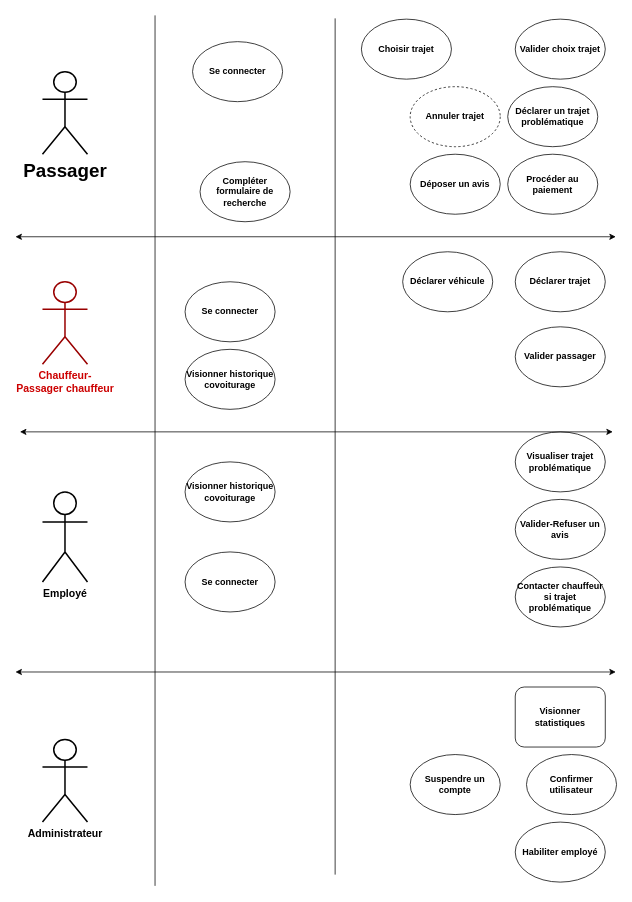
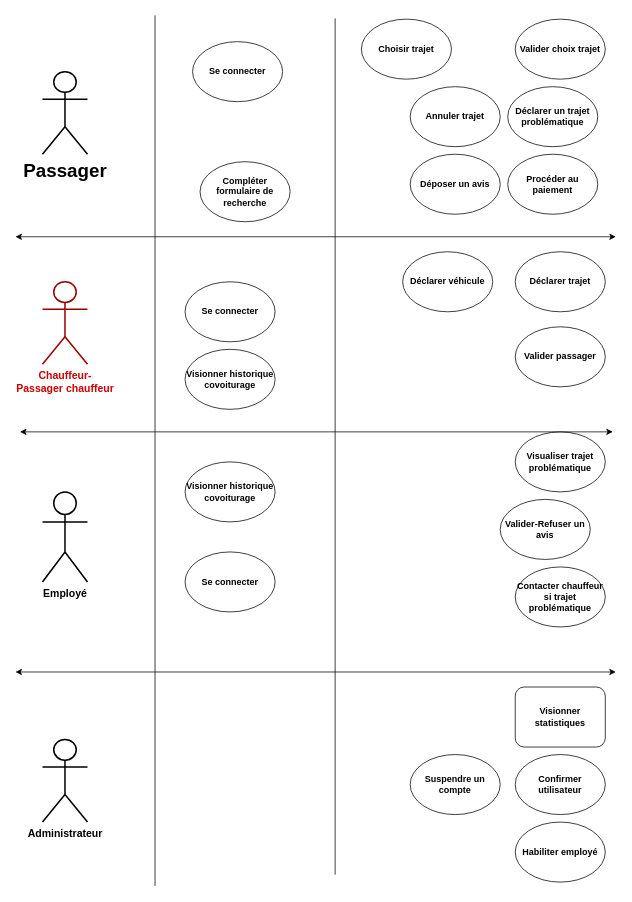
  <mxCell id="0" />
  <mxCell id="1" parent="0" />
  <mxCell id="2" value="&lt;div&gt;Chauffeur-&lt;/div&gt;&lt;div&gt;Passager chauffeur&lt;/div&gt;" style="shape=umlActor;verticalLabelPosition=bottom;verticalAlign=top;html=1;outlineConnect=0;labelBackgroundColor=default;fontStyle=1;fontSize=14;strokeWidth=2;fontColor=#CC0000;strokeColor=#990000;" parent="1" vertex="1"><mxGeometry x="56" y="375" width="60" height="110" as="geometry" /></mxCell>
  <mxCell id="3" value="Administrateur" style="shape=umlActor;verticalLabelPosition=bottom;verticalAlign=top;html=1;outlineConnect=0;fontStyle=1;fontSize=14;strokeWidth=2;" parent="1" vertex="1"><mxGeometry x="56" y="985" width="60" height="110" as="geometry" /></mxCell>
  <mxCell id="4" value="Passager" style="shape=umlActor;verticalLabelPosition=bottom;verticalAlign=top;html=1;outlineConnect=0;labelBackgroundColor=default;fontStyle=1;fontSize=25;strokeWidth=2;" parent="1" vertex="1"><mxGeometry x="56" y="95" width="60" height="110" as="geometry" /></mxCell>
  <mxCell id="5" value="Employé" style="shape=umlActor;verticalLabelPosition=bottom;verticalAlign=top;html=1;outlineConnect=0;strokeWidth=2;fontSize=14;fontStyle=1" parent="1" vertex="1"><mxGeometry x="56" y="655" width="60" height="120" as="geometry" /></mxCell>
  <mxCell id="6" value="&lt;b&gt;Habiliter employé&lt;/b&gt;" style="ellipse;whiteSpace=wrap;html=1;fillColor=none;" parent="1" vertex="1"><mxGeometry x="686" y="1095" width="120" height="80" as="geometry" /></mxCell>
  <mxCell id="7" value="&lt;b&gt;Déposer un avis&lt;/b&gt;" style="ellipse;whiteSpace=wrap;html=1;fillColor=none;" parent="1" vertex="1"><mxGeometry x="546" y="205" width="120" height="80" as="geometry" /></mxCell>
  <mxCell id="8" value="&lt;b&gt;Visionner historique covoiturage&lt;/b&gt;" style="ellipse;whiteSpace=wrap;html=1;fillColor=none;" parent="1" vertex="1"><mxGeometry x="246" y="465" width="120" height="80" as="geometry" /></mxCell>
  <mxCell id="9" value="&lt;b&gt;Déclarer trajet&lt;/b&gt;" style="ellipse;whiteSpace=wrap;html=1;fillColor=none;" parent="1" vertex="1"><mxGeometry x="686" y="335" width="120" height="80" as="geometry" /></mxCell>
- <mxCell id="10" value="&lt;b&gt;Annuler trajet&lt;/b&gt;" style="ellipse;whiteSpace=wrap;html=1;fillColor=none;dashed=1;" parent="1" vertex="1"><mxGeometry x="546" y="115" width="120" height="80" as="geometry" /></mxCell>
+ <mxCell id="10" value="&lt;b&gt;Annuler trajet&lt;/b&gt;" style="ellipse;whiteSpace=wrap;html=1;fillColor=none;" parent="1" vertex="1"><mxGeometry x="546" y="115" width="120" height="80" as="geometry" /></mxCell>
  <mxCell id="11" value="&lt;b&gt;Choisir trajet&lt;/b&gt;" style="ellipse;whiteSpace=wrap;html=1;fillColor=none;" parent="1" vertex="1"><mxGeometry x="481" y="25" width="120" height="80" as="geometry" /></mxCell>
  <mxCell id="12" value="&lt;b&gt;Compléter formulaire de recherche&lt;/b&gt;" style="ellipse;whiteSpace=wrap;html=1;fillColor=none;" parent="1" vertex="1"><mxGeometry x="266" y="215" width="120" height="80" as="geometry" /></mxCell>
- <mxCell id="13" value="&lt;b&gt;Confirmer utilisateur&lt;/b&gt;" style="ellipse;whiteSpace=wrap;html=1;fillColor=none;" parent="1" vertex="1"><mxGeometry x="701" y="1005" width="120" height="80" as="geometry" /></mxCell>
+ <mxCell id="13" value="&lt;b&gt;Confirmer utilisateur&lt;/b&gt;" style="ellipse;whiteSpace=wrap;html=1;fillColor=none;" parent="1" vertex="1"><mxGeometry x="686" y="1005" width="120" height="80" as="geometry" /></mxCell>
  <mxCell id="14" value="&lt;b&gt;Valider choix trajet&lt;/b&gt;" style="ellipse;whiteSpace=wrap;html=1;fillColor=none;" parent="1" vertex="1"><mxGeometry x="686" y="25" width="120" height="80" as="geometry" /></mxCell>
  <mxCell id="15" value="&lt;b&gt;Se connecter&lt;br&gt;&lt;/b&gt;" style="ellipse;whiteSpace=wrap;html=1;fillColor=none;" parent="1" vertex="1"><mxGeometry x="246" y="375" width="120" height="80" as="geometry" /></mxCell>
- <mxCell id="16" value="&lt;b&gt;Valider-Refuser un avis&lt;/b&gt;" style="ellipse;whiteSpace=wrap;html=1;fillColor=none;" parent="1" vertex="1"><mxGeometry x="686" y="665" width="120" height="80" as="geometry" /></mxCell>
+ <mxCell id="16" value="&lt;b&gt;Valider-Refuser un avis&lt;/b&gt;" style="ellipse;whiteSpace=wrap;html=1;fillColor=none;" parent="1" vertex="1"><mxGeometry x="666" y="665" width="120" height="80" as="geometry" /></mxCell>
  <mxCell id="17" value="&lt;b&gt;Visualiser trajet problématique&lt;/b&gt;" style="ellipse;whiteSpace=wrap;html=1;fillColor=none;" parent="1" vertex="1"><mxGeometry x="686" y="575" width="120" height="80" as="geometry" /></mxCell>
  <mxCell id="18" value="&lt;b&gt;Déclarer un trajet problématique&lt;/b&gt;" style="ellipse;whiteSpace=wrap;html=1;fillColor=none;" parent="1" vertex="1"><mxGeometry x="676" y="115" width="120" height="80" as="geometry" /></mxCell>
  <mxCell id="19" value="&lt;b&gt;Visionner statistiques&lt;/b&gt;" style="whiteSpace=wrap;html=1;fillColor=none;rounded=1;" parent="1" vertex="1"><mxGeometry x="686" y="915" width="120" height="80" as="geometry" /></mxCell>
  <mxCell id="20" value="&lt;b&gt;Contacter chauffeur si trajet problématique&lt;/b&gt;" style="ellipse;whiteSpace=wrap;html=1;fillColor=none;" parent="1" vertex="1"><mxGeometry x="686" y="755" width="120" height="80" as="geometry" /></mxCell>
  <mxCell id="21" value="&lt;b&gt;Valider passager&lt;/b&gt;" style="ellipse;whiteSpace=wrap;html=1;fillColor=none;" parent="1" vertex="1"><mxGeometry x="686" y="435" width="120" height="80" as="geometry" /></mxCell>
  <mxCell id="22" value="&lt;b&gt;Suspendre un compte&lt;/b&gt;" style="ellipse;whiteSpace=wrap;html=1;fillColor=none;" parent="1" vertex="1"><mxGeometry x="546" y="1005" width="120" height="80" as="geometry" /></mxCell>
  <mxCell id="23" value="&lt;b&gt;Déclarer véhicule&lt;/b&gt;" style="ellipse;whiteSpace=wrap;html=1;fillColor=none;" parent="1" vertex="1"><mxGeometry x="536" y="335" width="120" height="80" as="geometry" /></mxCell>
  <mxCell id="24" value="&lt;b&gt;Procéder au paiement&lt;/b&gt;" style="ellipse;whiteSpace=wrap;html=1;fillColor=none;" parent="1" vertex="1"><mxGeometry x="676" y="205" width="120" height="80" as="geometry" /></mxCell>
  <mxCell id="25" value="" style="endArrow=none;html=1;rounded=0;" parent="1" edge="1"><mxGeometry width="50" height="50" relative="1" as="geometry"><mxPoint x="446" y="1165" as="sourcePoint" /><mxPoint x="446" y="24" as="targetPoint" /></mxGeometry></mxCell>
  <mxCell id="26" value="" style="endArrow=none;html=1;rounded=0;" parent="1" edge="1"><mxGeometry width="50" height="50" relative="1" as="geometry"><mxPoint x="206" y="1180" as="sourcePoint" /><mxPoint x="206" y="20" as="targetPoint" /></mxGeometry></mxCell>
  <mxCell id="27" value="" style="endArrow=classic;startArrow=classic;html=1;rounded=0;" parent="1" edge="1"><mxGeometry width="50" height="50" relative="1" as="geometry"><mxPoint x="20" y="315" as="sourcePoint" /><mxPoint x="820" y="315" as="targetPoint" /></mxGeometry></mxCell>
  <mxCell id="28" value="" style="endArrow=classic;startArrow=classic;html=1;rounded=0;" parent="1" edge="1"><mxGeometry width="50" height="50" relative="1" as="geometry"><mxPoint x="20" y="895" as="sourcePoint" /><mxPoint x="820" y="895" as="targetPoint" /></mxGeometry></mxCell>
  <mxCell id="29" value="" style="endArrow=classic;startArrow=classic;html=1;rounded=0;" parent="1" edge="1"><mxGeometry width="50" height="50" relative="1" as="geometry"><mxPoint x="26" y="575" as="sourcePoint" /><mxPoint x="816" y="575" as="targetPoint" /></mxGeometry></mxCell>
  <mxCell id="30" value="&lt;b&gt;Visionner historique covoiturage&lt;/b&gt;" style="ellipse;whiteSpace=wrap;html=1;fillColor=none;" parent="1" vertex="1"><mxGeometry x="246" y="615" width="120" height="80" as="geometry" /></mxCell>
  <mxCell id="31" value="&lt;b&gt;Se connecter&lt;br&gt;&lt;/b&gt;" style="ellipse;whiteSpace=wrap;html=1;fillColor=none;" parent="1" vertex="1"><mxGeometry x="256" y="55" width="120" height="80" as="geometry" /></mxCell>
  <mxCell id="32" value="&lt;b&gt;Se connecter&lt;br&gt;&lt;/b&gt;" style="ellipse;whiteSpace=wrap;html=1;fillColor=none;" parent="1" vertex="1"><mxGeometry x="246" y="735" width="120" height="80" as="geometry" /></mxCell>
